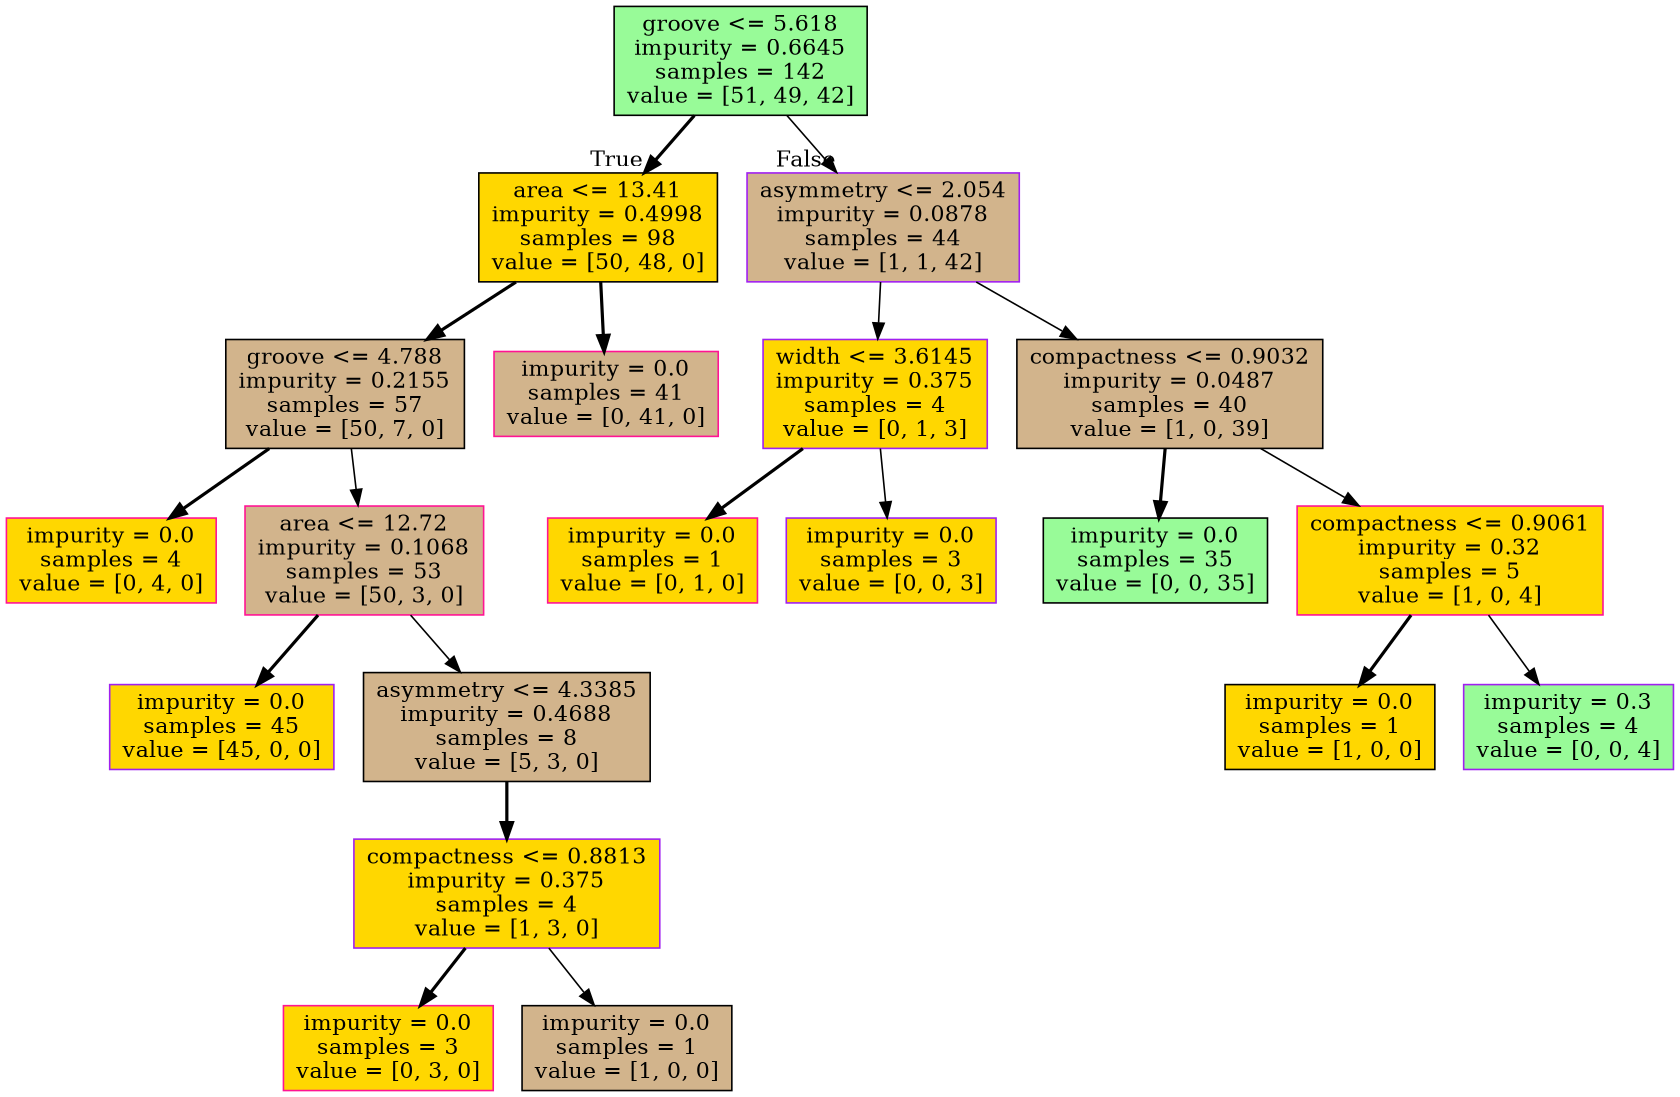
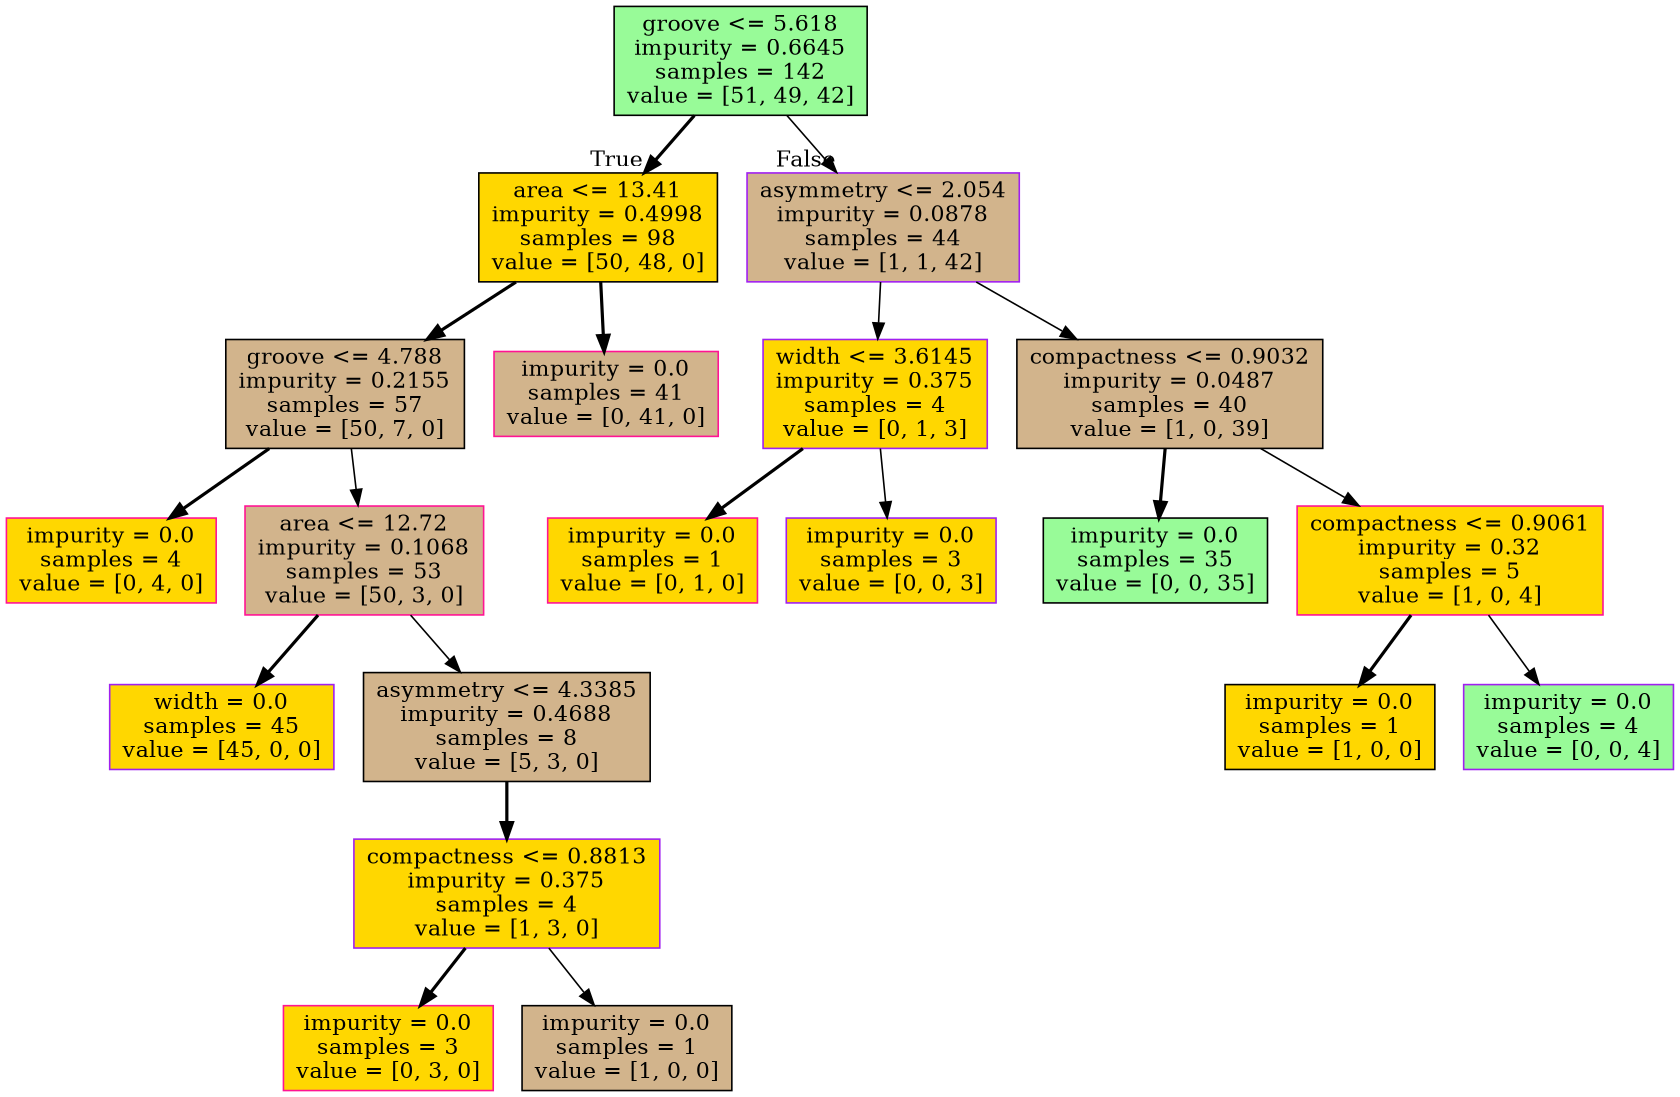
  digraph {
    node [color=black fillcolor=gold shape=box style=filled]
    edge [style=bold]
    n1 [fillcolor=palegreen label="groove <= 5.618\nimpurity = 0.6645\nsamples = 142\nvalue = [51, 49, 42]"]
    n2 [label="area <= 13.41\nimpurity = 0.4998\nsamples = 98\nvalue = [50, 48, 0]"]
    n3 [color=purple fillcolor=tan label="asymmetry <= 2.054\nimpurity = 0.0878\nsamples = 44\nvalue = [1, 1, 42]"]
    n4 [fillcolor=tan label="groove <= 4.788\nimpurity = 0.2155\nsamples = 57\nvalue = [50, 7, 0]"]
    n5 [color=deeppink fillcolor=tan label="impurity = 0.0\nsamples = 41\nvalue = [0, 41, 0]"]
    n6 [color=purple label="width <= 3.6145\nimpurity = 0.375\nsamples = 4\nvalue = [0, 1, 3]"]
    n7 [fillcolor=tan label="compactness <= 0.9032\nimpurity = 0.0487\nsamples = 40\nvalue = [1, 0, 39]"]
    n8 [color=deeppink label="impurity = 0.0\nsamples = 4\nvalue = [0, 4, 0]"]
    n9 [color=deeppink fillcolor=tan label="area <= 12.72\nimpurity = 0.1068\nsamples = 53\nvalue = [50, 3, 0]"]
-   n10 [color=purple label="impurity = 0.0\nsamples = 45\nvalue = [45, 0, 0]"]
+   n10 [color=purple label="width = 0.0\nsamples = 45\nvalue = [45, 0, 0]"]
    n11 [fillcolor=tan label="asymmetry <= 4.3385\nimpurity = 0.4688\nsamples = 8\nvalue = [5, 3, 0]"]
    n12 [color=purple label="compactness <= 0.8813\nimpurity = 0.375\nsamples = 4\nvalue = [1, 3, 0]"]
    n13 [color=deeppink label="impurity = 0.0\nsamples = 3\nvalue = [0, 3, 0]"]
    n14 [fillcolor=tan label="impurity = 0.0\nsamples = 1\nvalue = [1, 0, 0]"]
    n15 [color=deeppink label="impurity = 0.0\nsamples = 1\nvalue = [0, 1, 0]"]
    n16 [color=purple label="impurity = 0.0\nsamples = 3\nvalue = [0, 0, 3]"]
    n17 [fillcolor=palegreen label="impurity = 0.0\nsamples = 35\nvalue = [0, 0, 35]"]
    n18 [color=deeppink label="compactness <= 0.9061\nimpurity = 0.32\nsamples = 5\nvalue = [1, 0, 4]"]
    n19 [label="impurity = 0.0\nsamples = 1\nvalue = [1, 0, 0]"]
-   n20 [color=purple fillcolor=palegreen label="impurity = 0.3\nsamples = 4\nvalue = [0, 0, 4]"]
+   n20 [color=purple fillcolor=palegreen label="impurity = 0.0\nsamples = 4\nvalue = [0, 0, 4]"]
    n1 -> n2 [headlabel=True labelangle=45 labeldistance=2.5]
    n1 -> n3 [headlabel=False labelangle=-45 labeldistance=2.5 style=solid]
    n2 -> n4
    n2 -> n5
    n3 -> n6 [style=solid]
    n3 -> n7 [style=solid]
    n4 -> n8
    n4 -> n9 [style=solid]
    n6 -> n15
    n6 -> n16 [style=solid]
    n7 -> n17
    n7 -> n18 [style=solid]
    n9 -> n10
    n9 -> n11 [style=solid]
    n11 -> n12
    n12 -> n13
    n12 -> n14 [style=solid]
    n18 -> n19
    n18 -> n20 [style=solid]
  }
